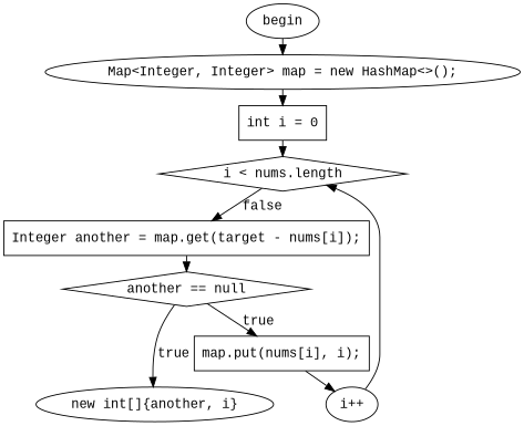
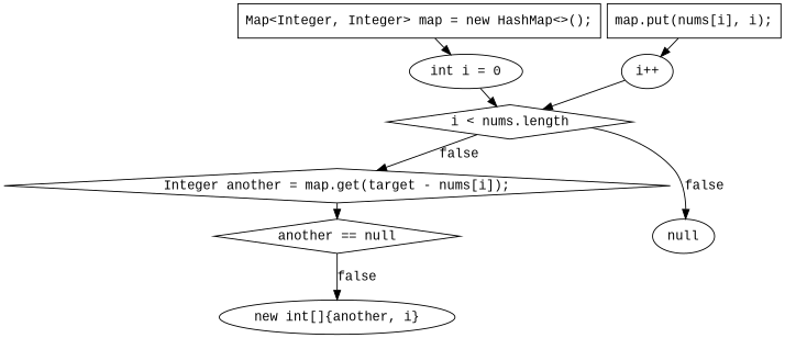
  digraph {
    fontname="Liberation Mono"
    nodesep=0.1
    ranksep=0.1
    node [fillcolor=white fontname="Liberation Mono" shape=ellipse style=filled]
    edge [fontname="Liberation Mono"]
-   n1 [label=begin]
-   n2 [label="Map\<Integer, Integer\> map = new HashMap\<\>();"]
-   n3 [label="int i = 0" shape=box]
+   n2 [label="Map\<Integer, Integer\> map = new HashMap\<\>();" shape=box]
+   n3 [label="int i = 0"]
    n4 [label="i \< nums.length" shape=diamond]
-   n5 [label="Integer another = map.get(target - nums[i]);" shape=box]
+   n5 [label="Integer another = map.get(target - nums[i]);" shape=diamond]
+   n6 [label=null]
    n7 [label="another == null" shape=diamond]
    n8 [label="map.put(nums[i], i);" shape=box]
    n9 [label="new int[]{another, i}"]
    n10 [label="i++"]
-   n1 -> n2
    n2 -> n3
    n3 -> n4
    n4 -> n5 [label=false minlen=1]
+   n4 -> n6 [label=false minlen=2]
    n5 -> n7
-   n7 -> n8 [label=true minlen=1]
-   n7 -> n9 [label=true minlen=2]
+   n7 -> n9 [label=false minlen=2]
    n8 -> n10
    n10 -> n4
  }
